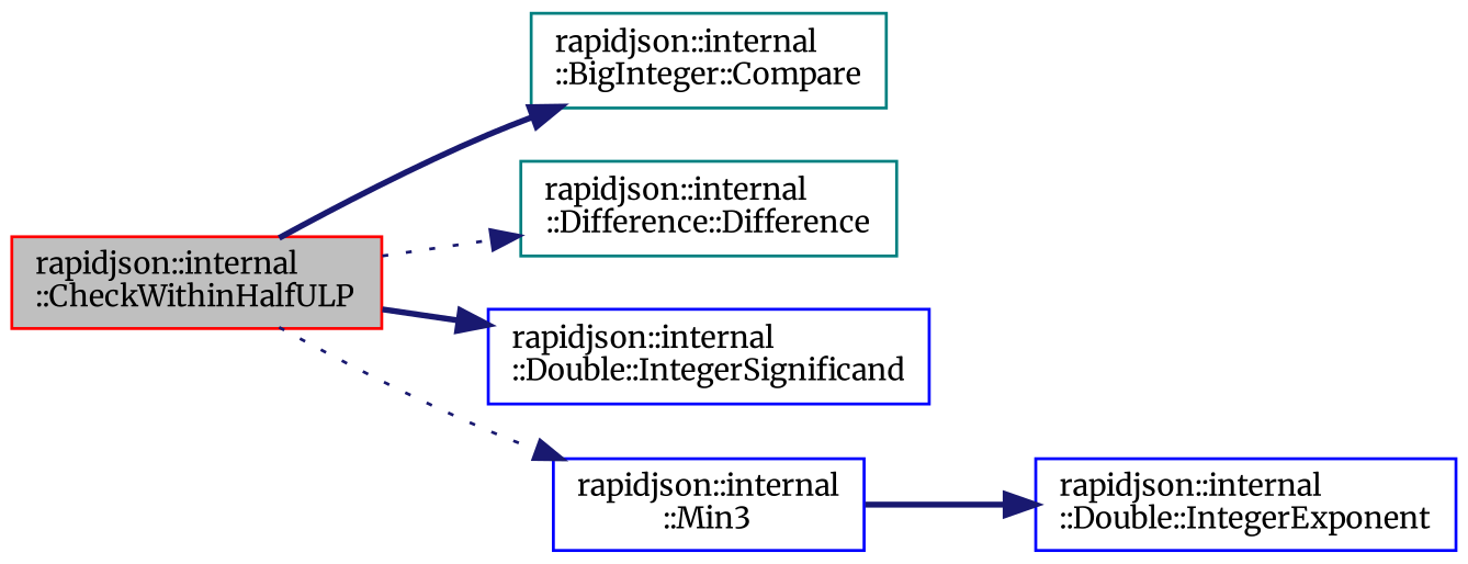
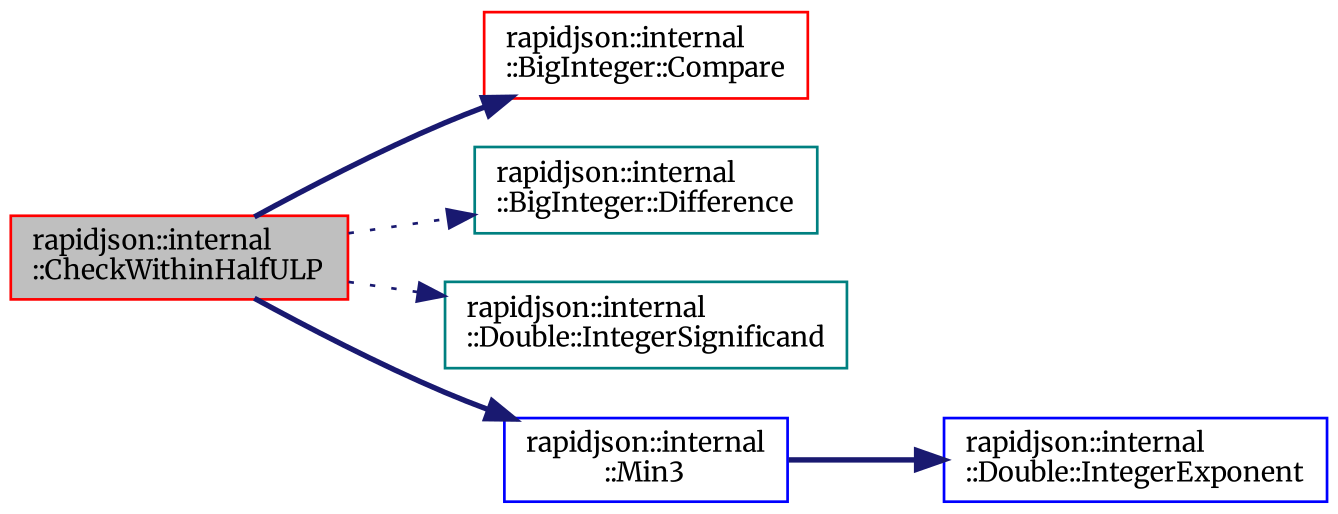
  digraph {
    fontname=Merriweather
    rankdir=LR
    node [color=red fillcolor=white fontname=Merriweather fontsize=10 shape=record style=filled]
    edge [color=midnightblue fontname=Merriweather fontsize=10 labelfontname=Helvetica labelfontsize=10 style=bold]
    n1 [fillcolor=grey75 fontcolor=black height=0.2 label="rapidjson::internal\l::CheckWithinHalfULP" width=0.4]
-   n2 [color=teal height=0.2 label="rapidjson::internal\l::BigInteger::Compare" width=0.4]
-   n3 [color=teal height=0.2 label="rapidjson::internal\l::Difference::Difference" width=0.4]
-   n4 [color=blue height=0.2 label="rapidjson::internal\l::Double::IntegerSignificand" width=0.4]
+   n2 [height=0.2 label="rapidjson::internal\l::BigInteger::Compare" width=0.4]
+   n3 [color=teal height=0.2 label="rapidjson::internal\l::BigInteger::Difference" width=0.4]
+   n4 [color=teal height=0.2 label="rapidjson::internal\l::Double::IntegerSignificand" width=0.4]
    n5 [color=blue height=0.2 label="rapidjson::internal\l::Min3" width=0.4]
    n6 [color=blue height=0.2 label="rapidjson::internal\l::Double::IntegerExponent" width=0.4]
    n1 -> n2
    n1 -> n3 [style=dotted]
-   n1 -> n4
-   n1 -> n5 [style=dotted]
+   n1 -> n4 [style=dotted]
+   n1 -> n5
    n5 -> n6
  }
